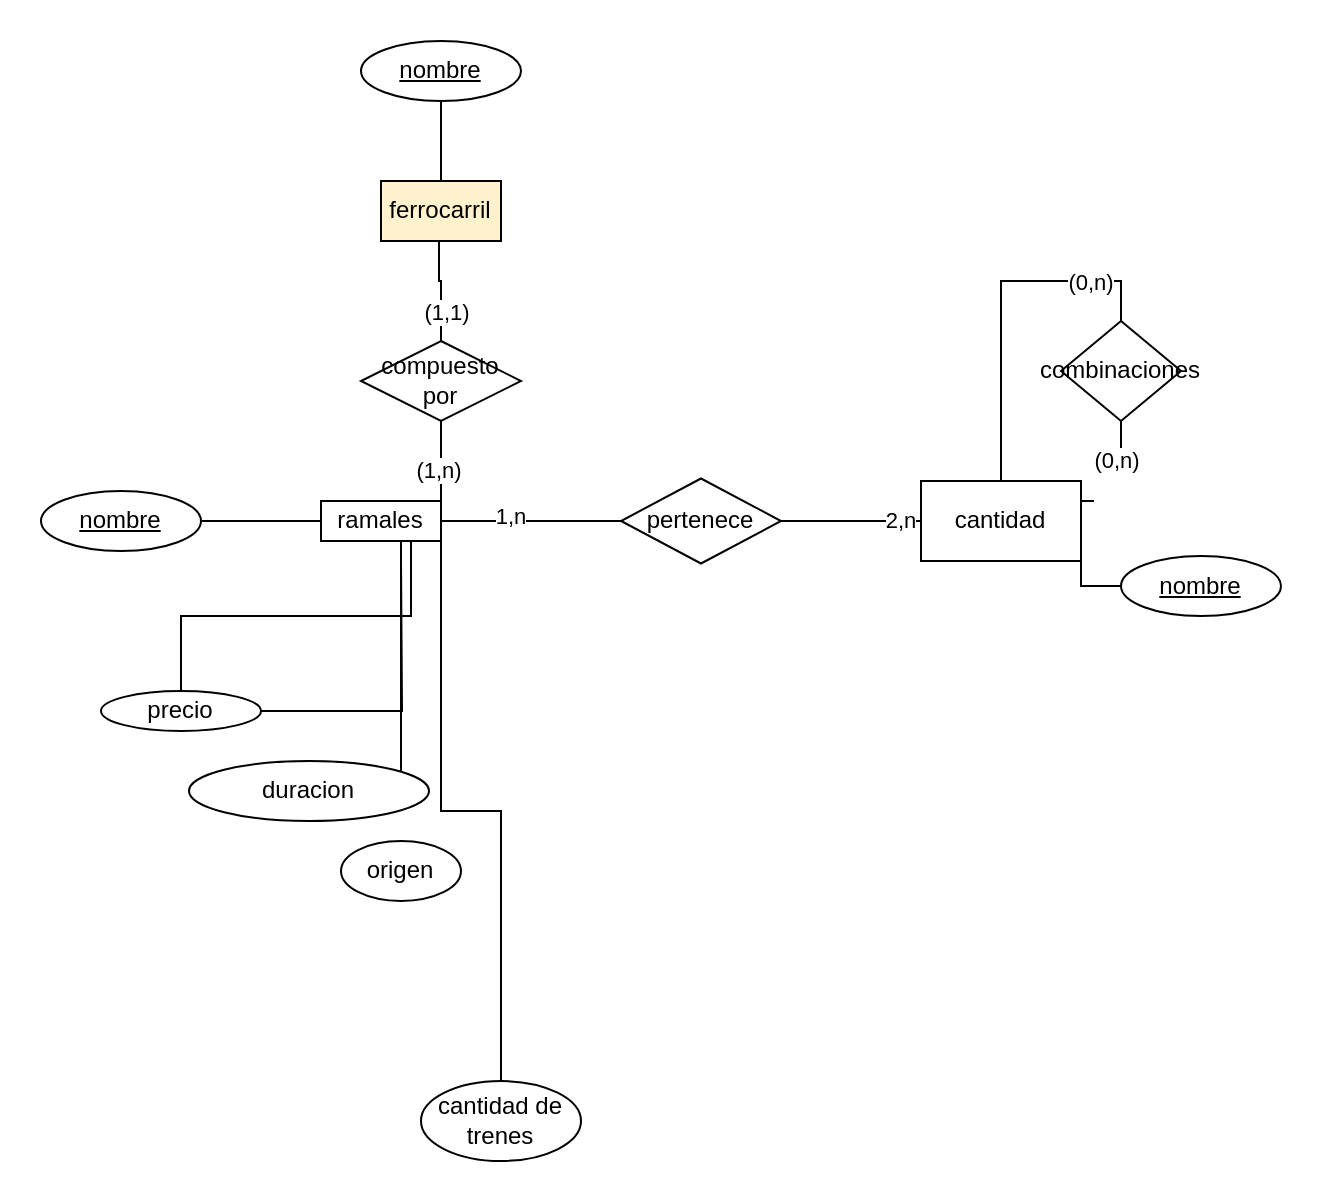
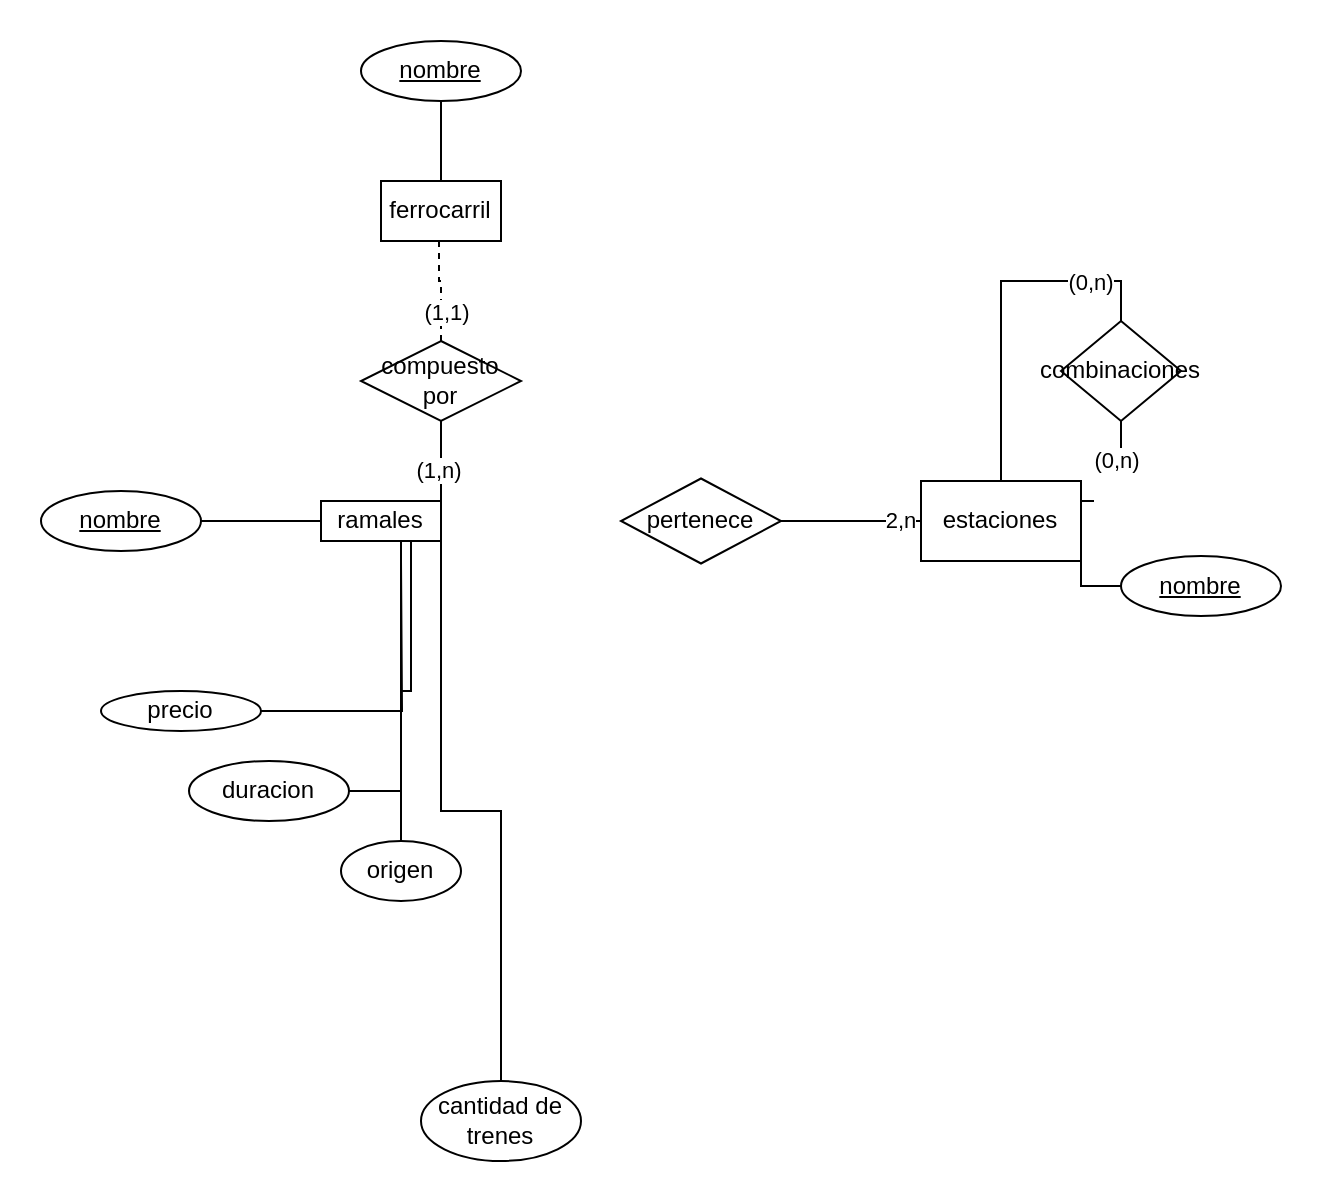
  <mxCell id="0" />
  <mxCell id="1" parent="0" />
  <mxCell id="2" style="edgeStyle=orthogonalEdgeStyle;rounded=0;orthogonalLoop=1;jettySize=auto;html=1;exitX=0.5;exitY=0;exitDx=0;exitDy=0;entryX=0.5;entryY=1;entryDx=0;entryDy=0;endArrow=none;endFill=0;" edge="1" parent="1" source="3" target="14"><mxGeometry relative="1" as="geometry" /></mxCell>
- <mxCell id="3" value="ferrocarr&lt;span style=&quot;background-color: transparent; color: light-dark(rgb(0, 0, 0), rgb(255, 255, 255));&quot;&gt;il&lt;/span&gt;" style="whiteSpace=wrap;html=1;fillColor=#fff2cc;" vertex="1" parent="1"><mxGeometry x="190" y="90" width="60" height="30" as="geometry" /></mxCell>
- <mxCell id="4" style="edgeStyle=orthogonalEdgeStyle;rounded=0;orthogonalLoop=1;jettySize=auto;html=1;exitX=0.75;exitY=1;exitDx=0;exitDy=0;endArrow=none;endFill=0;" edge="1" parent="1" source="7" target="13"><mxGeometry relative="1" as="geometry" /></mxCell>
- <mxCell id="5" style="edgeStyle=orthogonalEdgeStyle;rounded=0;orthogonalLoop=1;jettySize=auto;html=1;exitX=1;exitY=0.5;exitDx=0;exitDy=0;entryX=0;entryY=0.5;entryDx=0;entryDy=0;endArrow=none;endFill=0;" edge="1" parent="1" source="7" target="28"><mxGeometry relative="1" as="geometry" /></mxCell>
- <mxCell id="6" value="1,n" style="edgeLabel;html=1;align=center;verticalAlign=middle;resizable=0;points=[];" vertex="1" connectable="0" parent="5"><mxGeometry x="-0.244" y="3" relative="1" as="geometry"><mxPoint as="offset" /></mxGeometry></mxCell>
+ <mxCell id="3" value="ferrocarr&lt;span style=&quot;background-color: transparent; color: light-dark(rgb(0, 0, 0), rgb(255, 255, 255));&quot;&gt;il&lt;/span&gt;" style="whiteSpace=wrap;html=1;" vertex="1" parent="1"><mxGeometry x="190" y="90" width="60" height="30" as="geometry" /></mxCell>
+ <mxCell id="4" style="edgeStyle=orthogonalEdgeStyle;rounded=0;orthogonalLoop=1;jettySize=auto;html=1;exitX=0.75;exitY=1;exitDx=0;exitDy=0;endArrow=none;endFill=0;" edge="1" parent="1" source="7" target="20"><mxGeometry relative="1" as="geometry" /></mxCell>
  <mxCell id="7" value="ramales" style="whiteSpace=wrap;html=1;" vertex="1" parent="1"><mxGeometry x="160" y="250" width="60" height="20" as="geometry" /></mxCell>
  <mxCell id="8" style="edgeStyle=orthogonalEdgeStyle;rounded=0;orthogonalLoop=1;jettySize=auto;html=1;exitX=1;exitY=0.5;exitDx=0;exitDy=0;entryX=0;entryY=0.5;entryDx=0;entryDy=0;endArrow=none;endFill=0;" edge="1" parent="1" source="9" target="7"><mxGeometry relative="1" as="geometry" /></mxCell>
  <mxCell id="9" value="&lt;u&gt;nombre&lt;/u&gt;" style="ellipse;whiteSpace=wrap;html=1;" vertex="1" parent="1"><mxGeometry x="20" y="245" width="80" height="30" as="geometry" /></mxCell>
  <mxCell id="10" style="edgeStyle=orthogonalEdgeStyle;rounded=0;orthogonalLoop=1;jettySize=auto;html=1;exitX=1;exitY=0.5;exitDx=0;exitDy=0;entryX=0.5;entryY=1;entryDx=0;entryDy=0;endArrow=none;endFill=0;" edge="1" parent="1" source="11" target="7"><mxGeometry relative="1" as="geometry"><Array as="points"><mxPoint x="200" y="395" /><mxPoint x="200" y="270" /></Array></mxGeometry></mxCell>
- <mxCell id="11" value="duracion" style="ellipse;whiteSpace=wrap;html=1;" vertex="1" parent="1"><mxGeometry x="94" y="380" width="120" height="30" as="geometry" /></mxCell>
+ <mxCell id="11" value="duracion" style="ellipse;whiteSpace=wrap;html=1;" vertex="1" parent="1"><mxGeometry x="94" y="380" width="80" height="30" as="geometry" /></mxCell>
  <mxCell id="12" style="edgeStyle=orthogonalEdgeStyle;rounded=0;orthogonalLoop=1;jettySize=auto;html=1;exitX=1;exitY=0.5;exitDx=0;exitDy=0;endArrow=none;endFill=0;" edge="1" parent="1" source="13"><mxGeometry relative="1" as="geometry"><mxPoint x="200" y="280" as="targetPoint" /></mxGeometry></mxCell>
  <mxCell id="13" value="precio" style="ellipse;whiteSpace=wrap;html=1;" vertex="1" parent="1"><mxGeometry x="50" y="345" width="80" height="20" as="geometry" /></mxCell>
  <mxCell id="14" value="&lt;u&gt;nombre&lt;/u&gt;" style="ellipse;whiteSpace=wrap;html=1;" vertex="1" parent="1"><mxGeometry x="180" y="20" width="80" height="30" as="geometry" /></mxCell>
  <mxCell id="15" style="edgeStyle=orthogonalEdgeStyle;rounded=0;orthogonalLoop=1;jettySize=auto;html=1;exitX=0.5;exitY=1;exitDx=0;exitDy=0;entryX=1;entryY=0;entryDx=0;entryDy=0;endArrow=none;endFill=0;" edge="1" parent="1" source="19" target="7"><mxGeometry relative="1" as="geometry" /></mxCell>
  <mxCell id="16" value="(1,n)" style="edgeLabel;html=1;align=center;verticalAlign=middle;resizable=0;points=[];" vertex="1" connectable="0" parent="15"><mxGeometry x="0.217" y="-2" relative="1" as="geometry"><mxPoint as="offset" /></mxGeometry></mxCell>
- <mxCell id="17" style="edgeStyle=orthogonalEdgeStyle;rounded=0;orthogonalLoop=1;jettySize=auto;html=1;exitX=0.5;exitY=0;exitDx=0;exitDy=0;entryX=0.25;entryY=1;entryDx=0;entryDy=0;endArrow=none;endFill=0;" edge="1" parent="1" source="19" target="3"><mxGeometry relative="1" as="geometry"><Array as="points"><mxPoint x="220" y="140" /><mxPoint x="219" y="140" /></Array></mxGeometry></mxCell>
+ <mxCell id="17" style="edgeStyle=orthogonalEdgeStyle;rounded=0;orthogonalLoop=1;jettySize=auto;html=1;exitX=0.5;exitY=0;exitDx=0;exitDy=0;entryX=0.25;entryY=1;entryDx=0;entryDy=0;endArrow=none;endFill=0;dashed=1;" edge="1" parent="1" source="19" target="3"><mxGeometry relative="1" as="geometry"><Array as="points"><mxPoint x="220" y="140" /><mxPoint x="219" y="140" /></Array></mxGeometry></mxCell>
  <mxCell id="18" value="(1,1)" style="edgeLabel;html=1;align=center;verticalAlign=middle;resizable=0;points=[];" vertex="1" connectable="0" parent="17"><mxGeometry x="-0.542" y="-2" relative="1" as="geometry"><mxPoint as="offset" /></mxGeometry></mxCell>
  <mxCell id="19" value="compuesto&lt;div&gt;por&lt;/div&gt;" style="rhombus;whiteSpace=wrap;html=1;" vertex="1" parent="1"><mxGeometry x="180" y="170" width="80" height="40" as="geometry" /></mxCell>
  <mxCell id="20" value="origen" style="ellipse;whiteSpace=wrap;html=1;" vertex="1" parent="1"><mxGeometry x="170" y="420" width="60" height="30" as="geometry" /></mxCell>
  <mxCell id="21" style="edgeStyle=orthogonalEdgeStyle;rounded=0;orthogonalLoop=1;jettySize=auto;html=1;exitX=1;exitY=0.25;exitDx=0;exitDy=0;entryX=0.5;entryY=1;entryDx=0;entryDy=0;endArrow=none;endFill=0;" edge="1" parent="1" source="23" target="33"><mxGeometry relative="1" as="geometry" /></mxCell>
  <mxCell id="22" value="(0,n)&lt;div&gt;&lt;br&gt;&lt;/div&gt;" style="edgeLabel;html=1;align=center;verticalAlign=middle;resizable=0;points=[];" vertex="1" connectable="0" parent="21"><mxGeometry x="0.122" y="3" relative="1" as="geometry"><mxPoint as="offset" /></mxGeometry></mxCell>
- <mxCell id="23" value="cantidad" style="whiteSpace=wrap;html=1;" vertex="1" parent="1"><mxGeometry x="460" y="240" width="80" height="40" as="geometry" /></mxCell>
+ <mxCell id="23" value="estaciones" style="whiteSpace=wrap;html=1;" vertex="1" parent="1"><mxGeometry x="460" y="240" width="80" height="40" as="geometry" /></mxCell>
  <mxCell id="24" style="edgeStyle=orthogonalEdgeStyle;rounded=0;orthogonalLoop=1;jettySize=auto;html=1;exitX=0;exitY=0.5;exitDx=0;exitDy=0;endArrow=none;endFill=0;" edge="1" parent="1" source="25" target="23"><mxGeometry relative="1" as="geometry" /></mxCell>
  <mxCell id="25" value="&lt;u&gt;nombre&lt;/u&gt;" style="ellipse;whiteSpace=wrap;html=1;" vertex="1" parent="1"><mxGeometry x="560" y="277.5" width="80" height="30" as="geometry" /></mxCell>
  <mxCell id="26" style="edgeStyle=orthogonalEdgeStyle;rounded=0;orthogonalLoop=1;jettySize=auto;html=1;exitX=1;exitY=0.5;exitDx=0;exitDy=0;entryX=0;entryY=0.5;entryDx=0;entryDy=0;endArrow=none;endFill=0;" edge="1" parent="1" source="28" target="23"><mxGeometry relative="1" as="geometry" /></mxCell>
  <mxCell id="27" value="2,n" style="edgeLabel;html=1;align=center;verticalAlign=middle;resizable=0;points=[];" vertex="1" connectable="0" parent="26"><mxGeometry x="0.676" y="1" relative="1" as="geometry"><mxPoint as="offset" /></mxGeometry></mxCell>
  <mxCell id="28" value="pertenece" style="rhombus;whiteSpace=wrap;html=1;" vertex="1" parent="1"><mxGeometry x="310" y="238.75" width="80" height="42.5" as="geometry" /></mxCell>
  <mxCell id="29" style="edgeStyle=orthogonalEdgeStyle;rounded=0;orthogonalLoop=1;jettySize=auto;html=1;exitX=0.5;exitY=0;exitDx=0;exitDy=0;entryX=1;entryY=1;entryDx=0;entryDy=0;endArrow=none;endFill=0;" edge="1" parent="1" source="30" target="7"><mxGeometry relative="1" as="geometry" /></mxCell>
  <mxCell id="30" value="cantidad de trenes" style="ellipse;whiteSpace=wrap;html=1;" vertex="1" parent="1"><mxGeometry x="210" y="540" width="80" height="40" as="geometry" /></mxCell>
  <mxCell id="31" style="edgeStyle=orthogonalEdgeStyle;rounded=0;orthogonalLoop=1;jettySize=auto;html=1;exitX=0.5;exitY=0;exitDx=0;exitDy=0;endArrow=none;endFill=0;" edge="1" parent="1" source="33" target="23"><mxGeometry relative="1" as="geometry" /></mxCell>
  <mxCell id="32" value="(0,n)" style="edgeLabel;html=1;align=center;verticalAlign=middle;resizable=0;points=[];" vertex="1" connectable="0" parent="31"><mxGeometry x="-0.6" relative="1" as="geometry"><mxPoint as="offset" /></mxGeometry></mxCell>
  <mxCell id="33" value="combinaciones" style="rhombus;whiteSpace=wrap;html=1;" vertex="1" parent="1"><mxGeometry x="530" y="160" width="60" height="50" as="geometry" /></mxCell>
